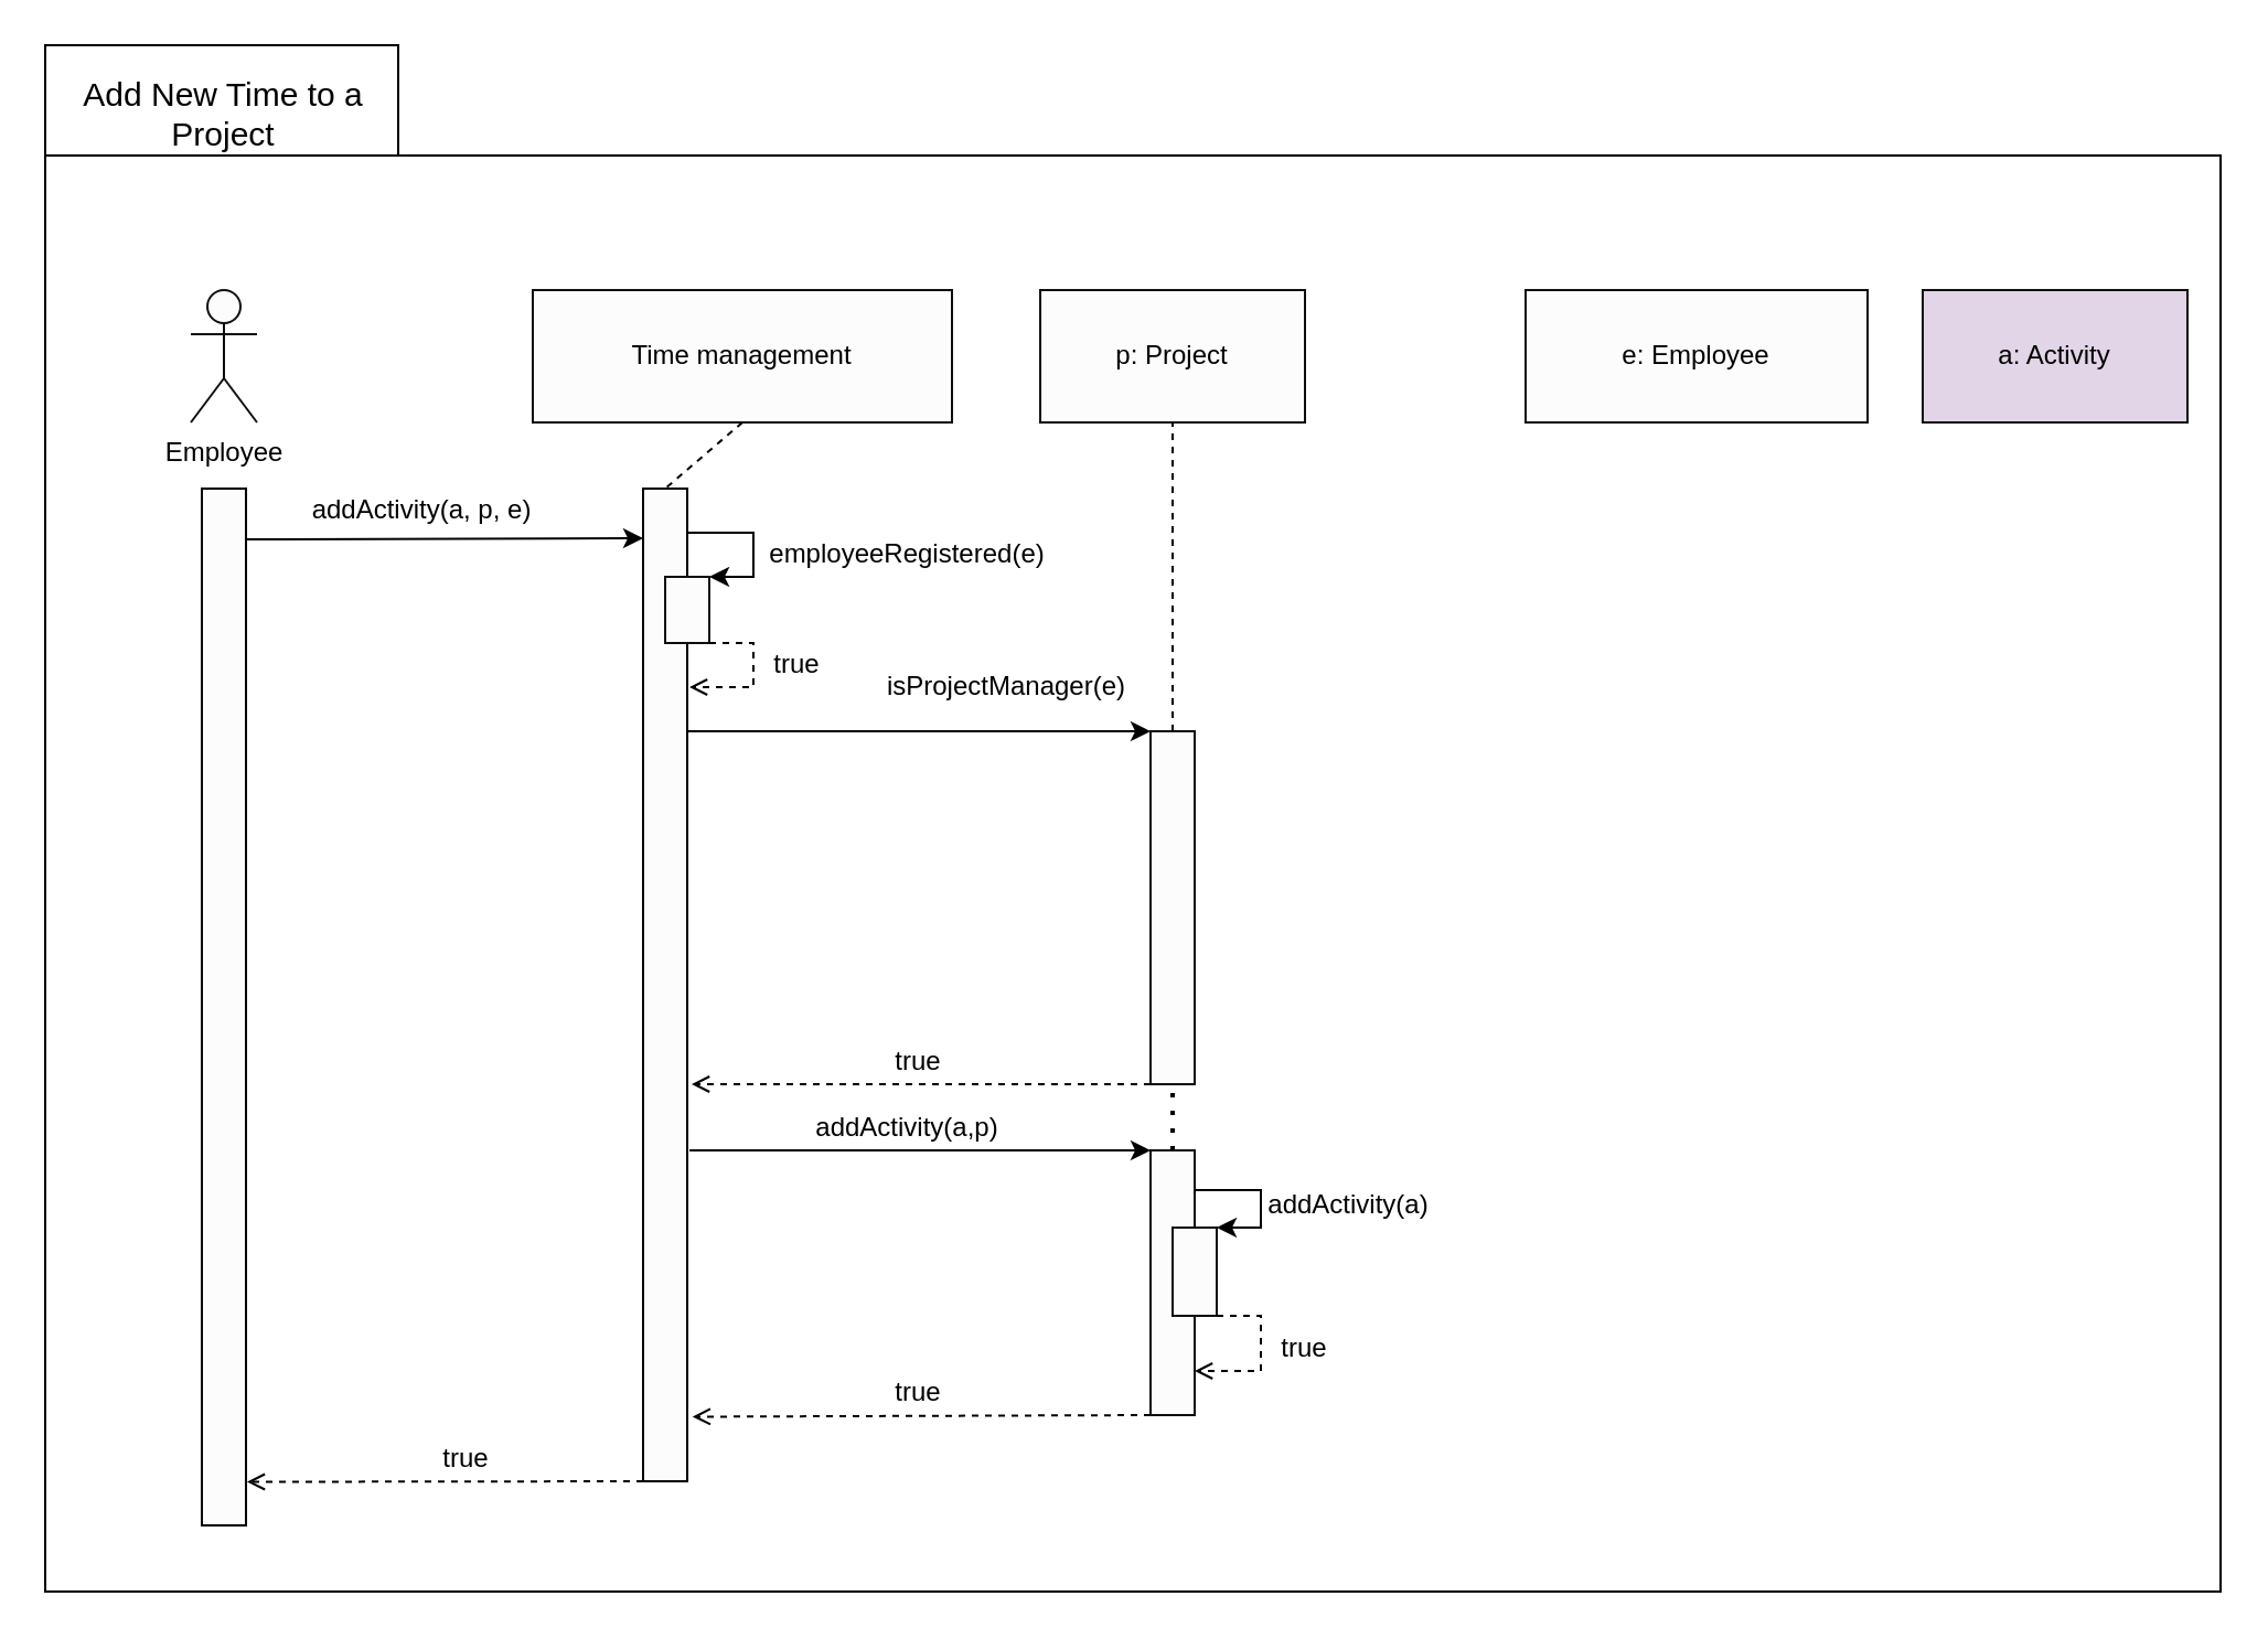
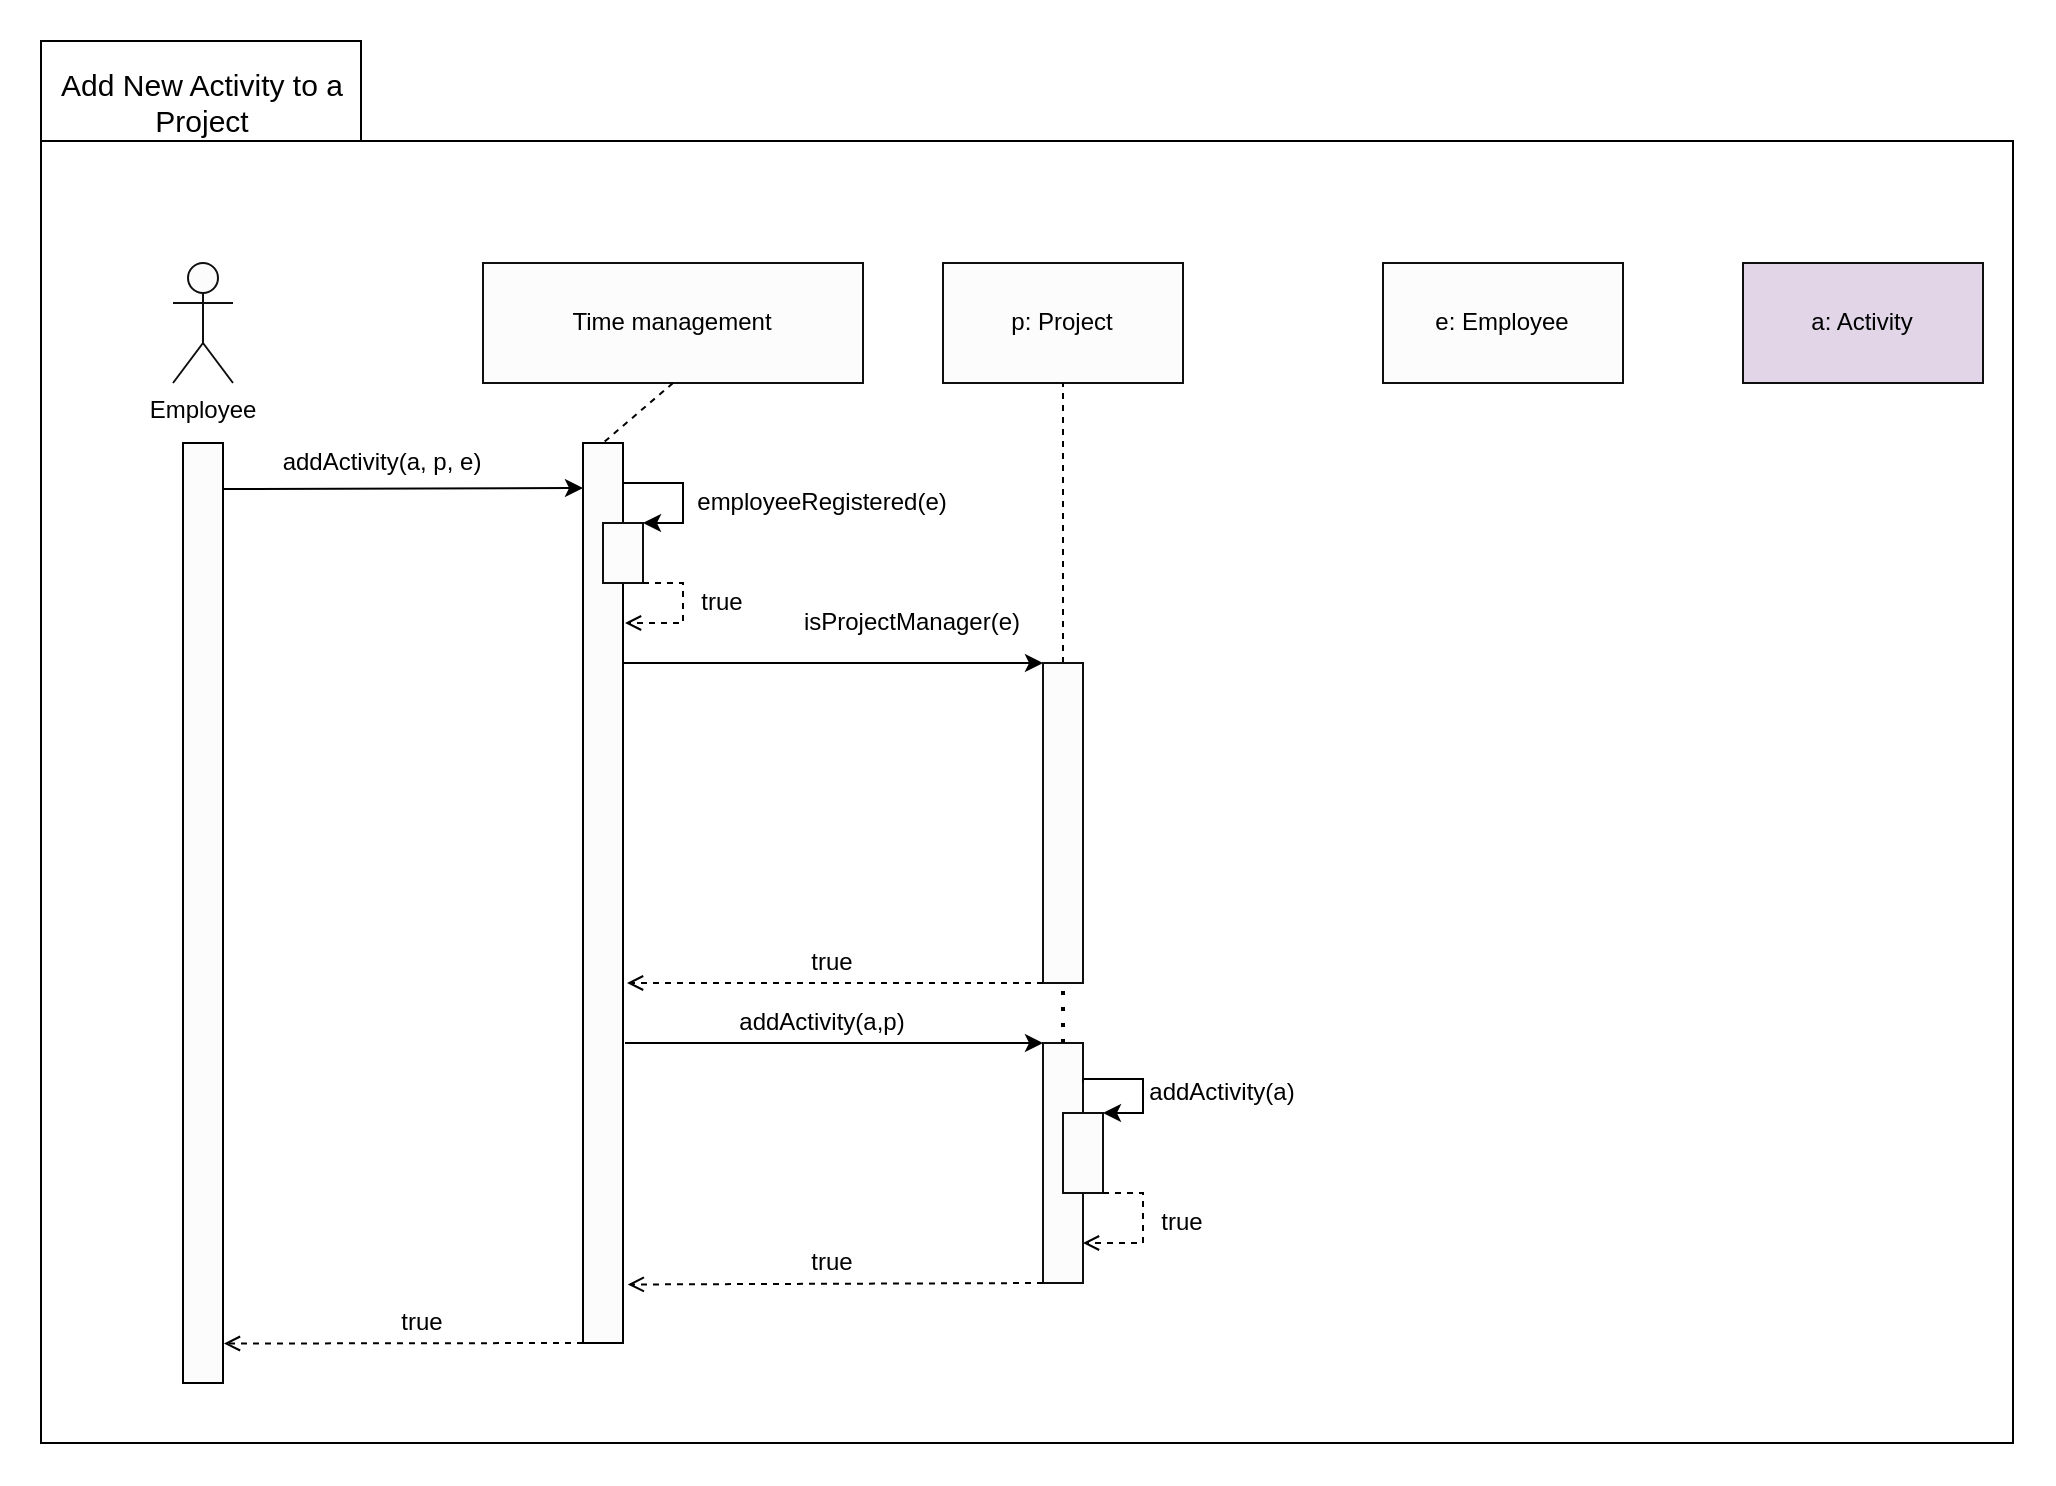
  <mxCell id="0" />
  <mxCell id="1" parent="0" />
  <mxCell id="2" value="" style="rounded=0;whiteSpace=wrap;html=1;" vertex="1" parent="1"><mxGeometry x="20" y="70" width="986" height="651" as="geometry" /></mxCell>
  <mxCell id="3" value="" style="rounded=0;whiteSpace=wrap;html=1;" parent="1" vertex="1"><mxGeometry x="20" y="20" width="160" height="50" as="geometry" /></mxCell>
  <mxCell id="4" value="" style="rounded=0;whiteSpace=wrap;html=1;fillColor=#FCFCFC;" parent="1" vertex="1"><mxGeometry x="291" y="221" width="20" height="450" as="geometry" /></mxCell>
  <mxCell id="5" value="addActivity(a, p, e)" style="text;html=1;strokeColor=none;fillColor=none;align=center;verticalAlign=middle;whiteSpace=wrap;rounded=0;" parent="1" vertex="1"><mxGeometry x="131" y="221" width="120" height="20" as="geometry" /></mxCell>
  <mxCell id="6" value="Time management" style="rounded=0;whiteSpace=wrap;html=1;fillColor=#FCFCFC;strokeColor=#0F0F0F;" parent="1" vertex="1"><mxGeometry x="241" y="131" width="190" height="60" as="geometry" /></mxCell>
- <mxCell id="7" value="e: Employee" style="rounded=0;whiteSpace=wrap;html=1;fillColor=#FCFCFC;strokeColor=#0F0F0F;" parent="1" vertex="1"><mxGeometry x="691" y="131" width="155" height="60" as="geometry" /></mxCell>
+ <mxCell id="7" value="e: Employee" style="rounded=0;whiteSpace=wrap;html=1;fillColor=#FCFCFC;strokeColor=#0F0F0F;" parent="1" vertex="1"><mxGeometry x="691" y="131" width="120" height="60" as="geometry" /></mxCell>
  <mxCell id="8" value="p: Project" style="rounded=0;whiteSpace=wrap;html=1;fillColor=#FCFCFC;strokeColor=#0F0F0F;" parent="1" vertex="1"><mxGeometry x="471" y="131" width="120" height="60" as="geometry" /></mxCell>
  <mxCell id="9" value="a: Activity" style="rounded=0;whiteSpace=wrap;html=1;fillColor=#e1d5e7;strokeColor=#0F0F0F;" parent="1" vertex="1"><mxGeometry x="871" y="131" width="120" height="60" as="geometry" /></mxCell>
  <mxCell id="10" value="" style="rounded=0;whiteSpace=wrap;html=1;fillColor=#FCFCFC;" parent="1" vertex="1"><mxGeometry x="91" y="221" width="20" height="470" as="geometry" /></mxCell>
  <mxCell id="11" value="Employee" style="shape=umlActor;verticalLabelPosition=bottom;verticalAlign=top;html=1;outlineConnect=0;strokeColor=#0F0F0F;fillColor=#FCFCFC;" parent="1" vertex="1"><mxGeometry x="86" y="131" width="30" height="60" as="geometry" /></mxCell>
  <mxCell id="12" value="" style="endArrow=classic;html=1;entryX=0;entryY=0.05;entryDx=0;entryDy=0;entryPerimeter=0;" parent="1" target="4" edge="1"><mxGeometry width="50" height="50" relative="1" as="geometry"><mxPoint x="111" y="244" as="sourcePoint" /><mxPoint x="191" y="311" as="targetPoint" /></mxGeometry></mxCell>
  <mxCell id="13" value="" style="endArrow=none;dashed=1;html=1;exitX=0.5;exitY=1;exitDx=0;exitDy=0;entryX=0.5;entryY=0;entryDx=0;entryDy=0;" parent="1" source="6" target="4" edge="1"><mxGeometry width="50" height="50" relative="1" as="geometry"><mxPoint x="291" y="291" as="sourcePoint" /><mxPoint x="341" y="241" as="targetPoint" /></mxGeometry></mxCell>
  <mxCell id="14" value="" style="endArrow=none;dashed=1;html=1;exitX=0.5;exitY=0;exitDx=0;exitDy=0;entryX=0.5;entryY=1;entryDx=0;entryDy=0;" parent="1" source="19" target="8" edge="1"><mxGeometry width="50" height="50" relative="1" as="geometry"><mxPoint x="526" y="231" as="sourcePoint" /><mxPoint x="536" y="211" as="targetPoint" /></mxGeometry></mxCell>
  <mxCell id="15" value="" style="rounded=0;whiteSpace=wrap;html=1;strokeColor=#0F0F0F;fillColor=#FCFCFC;" parent="1" vertex="1"><mxGeometry x="301" y="261" width="20" height="30" as="geometry" /></mxCell>
  <mxCell id="16" value="" style="endArrow=classic;html=1;entryX=1;entryY=0;entryDx=0;entryDy=0;rounded=0;" parent="1" target="15" edge="1"><mxGeometry width="50" height="50" relative="1" as="geometry"><mxPoint x="311" y="241" as="sourcePoint" /><mxPoint x="431" y="211" as="targetPoint" /><Array as="points"><mxPoint x="341" y="241" /><mxPoint x="341" y="261" /></Array></mxGeometry></mxCell>
  <mxCell id="17" value="employeeRegistered(e)" style="text;html=1;strokeColor=none;fillColor=none;align=center;verticalAlign=middle;whiteSpace=wrap;rounded=0;" parent="1" vertex="1"><mxGeometry x="391" y="241" width="40" height="20" as="geometry" /></mxCell>
  <mxCell id="18" value="" style="endArrow=open;html=1;dashed=1;exitX=1;exitY=1;exitDx=0;exitDy=0;rounded=0;endFill=0;" parent="1" source="15" edge="1"><mxGeometry width="50" height="50" relative="1" as="geometry"><mxPoint x="361" y="271" as="sourcePoint" /><mxPoint x="312" y="311" as="targetPoint" /><Array as="points"><mxPoint x="341" y="291" /><mxPoint x="341" y="311" /></Array></mxGeometry></mxCell>
  <mxCell id="19" value="" style="rounded=0;whiteSpace=wrap;html=1;strokeColor=#0F0F0F;fillColor=#FCFCFC;" parent="1" vertex="1"><mxGeometry x="521" y="331" width="20" height="160" as="geometry" /></mxCell>
  <mxCell id="20" value="" style="endArrow=classic;html=1;entryX=0;entryY=0;entryDx=0;entryDy=0;" parent="1" target="19" edge="1"><mxGeometry width="50" height="50" relative="1" as="geometry"><mxPoint x="311" y="331" as="sourcePoint" /><mxPoint x="461" y="141" as="targetPoint" /></mxGeometry></mxCell>
  <mxCell id="21" value="isProjectManager(e)" style="text;html=1;strokeColor=none;fillColor=none;align=center;verticalAlign=middle;whiteSpace=wrap;rounded=0;" parent="1" vertex="1"><mxGeometry x="381" y="301" width="150" height="20" as="geometry" /></mxCell>
  <mxCell id="22" value="" style="endArrow=open;html=1;dashed=1;exitX=0;exitY=1;exitDx=0;exitDy=0;endFill=0;" parent="1" source="19" edge="1"><mxGeometry width="50" height="50" relative="1" as="geometry"><mxPoint x="511" y="171" as="sourcePoint" /><mxPoint x="313" y="491" as="targetPoint" /></mxGeometry></mxCell>
  <mxCell id="23" value="true" style="text;html=1;strokeColor=none;fillColor=none;align=center;verticalAlign=middle;whiteSpace=wrap;rounded=0;" parent="1" vertex="1"><mxGeometry x="396" y="471" width="40" height="20" as="geometry" /></mxCell>
  <mxCell id="24" value="" style="rounded=0;whiteSpace=wrap;html=1;strokeColor=#0F0F0F;fillColor=#FCFCFC;" parent="1" vertex="1"><mxGeometry x="521" y="521" width="20" height="120" as="geometry" /></mxCell>
  <mxCell id="25" value="" style="endArrow=classic;html=1;entryX=0;entryY=0;entryDx=0;entryDy=0;" parent="1" target="24" edge="1"><mxGeometry width="50" height="50" relative="1" as="geometry"><mxPoint x="312" y="521" as="sourcePoint" /><mxPoint x="421" y="341" as="targetPoint" /></mxGeometry></mxCell>
  <mxCell id="26" value="addActivity(a,p)" style="text;html=1;strokeColor=none;fillColor=none;align=center;verticalAlign=middle;whiteSpace=wrap;rounded=0;" parent="1" vertex="1"><mxGeometry x="391" y="501" width="40" height="20" as="geometry" /></mxCell>
  <mxCell id="27" value="" style="rounded=0;whiteSpace=wrap;html=1;strokeColor=#0F0F0F;fillColor=#FCFCFC;" parent="1" vertex="1"><mxGeometry x="531" y="556" width="20" height="40" as="geometry" /></mxCell>
  <mxCell id="28" value="" style="endArrow=classic;html=1;exitX=0.998;exitY=0.164;exitDx=0;exitDy=0;exitPerimeter=0;entryX=1;entryY=0;entryDx=0;entryDy=0;rounded=0;edgeStyle=orthogonalEdgeStyle;" parent="1" source="24" target="27" edge="1"><mxGeometry width="50" height="50" relative="1" as="geometry"><mxPoint x="481" y="351" as="sourcePoint" /><mxPoint x="531" y="301" as="targetPoint" /><Array as="points"><mxPoint x="571" y="539" /><mxPoint x="571" y="556" /></Array></mxGeometry></mxCell>
  <mxCell id="29" value="addActivity(a)" style="text;html=1;strokeColor=none;fillColor=none;align=center;verticalAlign=middle;whiteSpace=wrap;rounded=0;" parent="1" vertex="1"><mxGeometry x="591" y="536" width="40" height="20" as="geometry" /></mxCell>
  <mxCell id="30" value="" style="endArrow=open;html=1;exitX=1;exitY=1;exitDx=0;exitDy=0;edgeStyle=orthogonalEdgeStyle;rounded=0;dashed=1;endFill=0;" parent="1" source="27" edge="1"><mxGeometry width="50" height="50" relative="1" as="geometry"><mxPoint x="521" y="371" as="sourcePoint" /><mxPoint x="541" y="621" as="targetPoint" /><Array as="points"><mxPoint x="571" y="596" /><mxPoint x="571" y="621" /></Array></mxGeometry></mxCell>
  <mxCell id="31" value="true" style="text;html=1;strokeColor=none;fillColor=none;align=center;verticalAlign=middle;whiteSpace=wrap;rounded=0;" parent="1" vertex="1"><mxGeometry x="571" y="601" width="40" height="20" as="geometry" /></mxCell>
  <mxCell id="32" value="" style="endArrow=open;html=1;dashed=1;exitX=0;exitY=1;exitDx=0;exitDy=0;entryX=1.119;entryY=0.935;entryDx=0;entryDy=0;entryPerimeter=0;endFill=0;" parent="1" source="24" target="4" edge="1"><mxGeometry width="50" height="50" relative="1" as="geometry"><mxPoint x="491" y="701" as="sourcePoint" /><mxPoint x="541" y="651" as="targetPoint" /></mxGeometry></mxCell>
  <mxCell id="33" value="true" style="text;html=1;strokeColor=none;fillColor=none;align=center;verticalAlign=middle;whiteSpace=wrap;rounded=0;" parent="1" vertex="1"><mxGeometry x="396" y="621" width="40" height="20" as="geometry" /></mxCell>
  <mxCell id="34" value="" style="endArrow=open;html=1;dashed=1;exitX=0;exitY=1;exitDx=0;exitDy=0;entryX=1.024;entryY=0.958;entryDx=0;entryDy=0;entryPerimeter=0;endFill=0;" parent="1" source="4" target="10" edge="1"><mxGeometry width="50" height="50" relative="1" as="geometry"><mxPoint x="191" y="371" as="sourcePoint" /><mxPoint x="114" y="670" as="targetPoint" /></mxGeometry></mxCell>
  <mxCell id="35" value="true" style="text;html=1;strokeColor=none;fillColor=none;align=center;verticalAlign=middle;whiteSpace=wrap;rounded=0;" parent="1" vertex="1"><mxGeometry x="191" y="651" width="40" height="20" as="geometry" /></mxCell>
  <mxCell id="36" value="true" style="text;html=1;strokeColor=none;fillColor=none;align=center;verticalAlign=middle;whiteSpace=wrap;rounded=0;" parent="1" vertex="1"><mxGeometry x="341" y="291" width="40" height="20" as="geometry" /></mxCell>
- <mxCell id="37" value="&lt;font style=&quot;font-size: 15px&quot;&gt;Add New Time to a Project&lt;/font&gt;" style="text;html=1;strokeColor=none;fillColor=none;align=center;verticalAlign=middle;whiteSpace=wrap;rounded=0;" parent="1" vertex="1"><mxGeometry x="26" y="41" width="150" height="20" as="geometry" /></mxCell>
+ <mxCell id="37" value="&lt;font style=&quot;font-size: 15px&quot;&gt;Add New Activity to a Project&lt;/font&gt;" style="text;html=1;strokeColor=none;fillColor=none;align=center;verticalAlign=middle;whiteSpace=wrap;rounded=0;" parent="1" vertex="1"><mxGeometry x="26" y="41" width="150" height="20" as="geometry" /></mxCell>
  <mxCell id="38" value="" style="endArrow=none;dashed=1;html=1;dashPattern=1 3;strokeWidth=2;exitX=0.5;exitY=0;exitDx=0;exitDy=0;entryX=0.5;entryY=1;entryDx=0;entryDy=0;" edge="1" parent="1" source="24" target="19"><mxGeometry width="50" height="50" relative="1" as="geometry"><mxPoint x="661" y="361" as="sourcePoint" /><mxPoint x="711" y="311" as="targetPoint" /></mxGeometry></mxCell>
